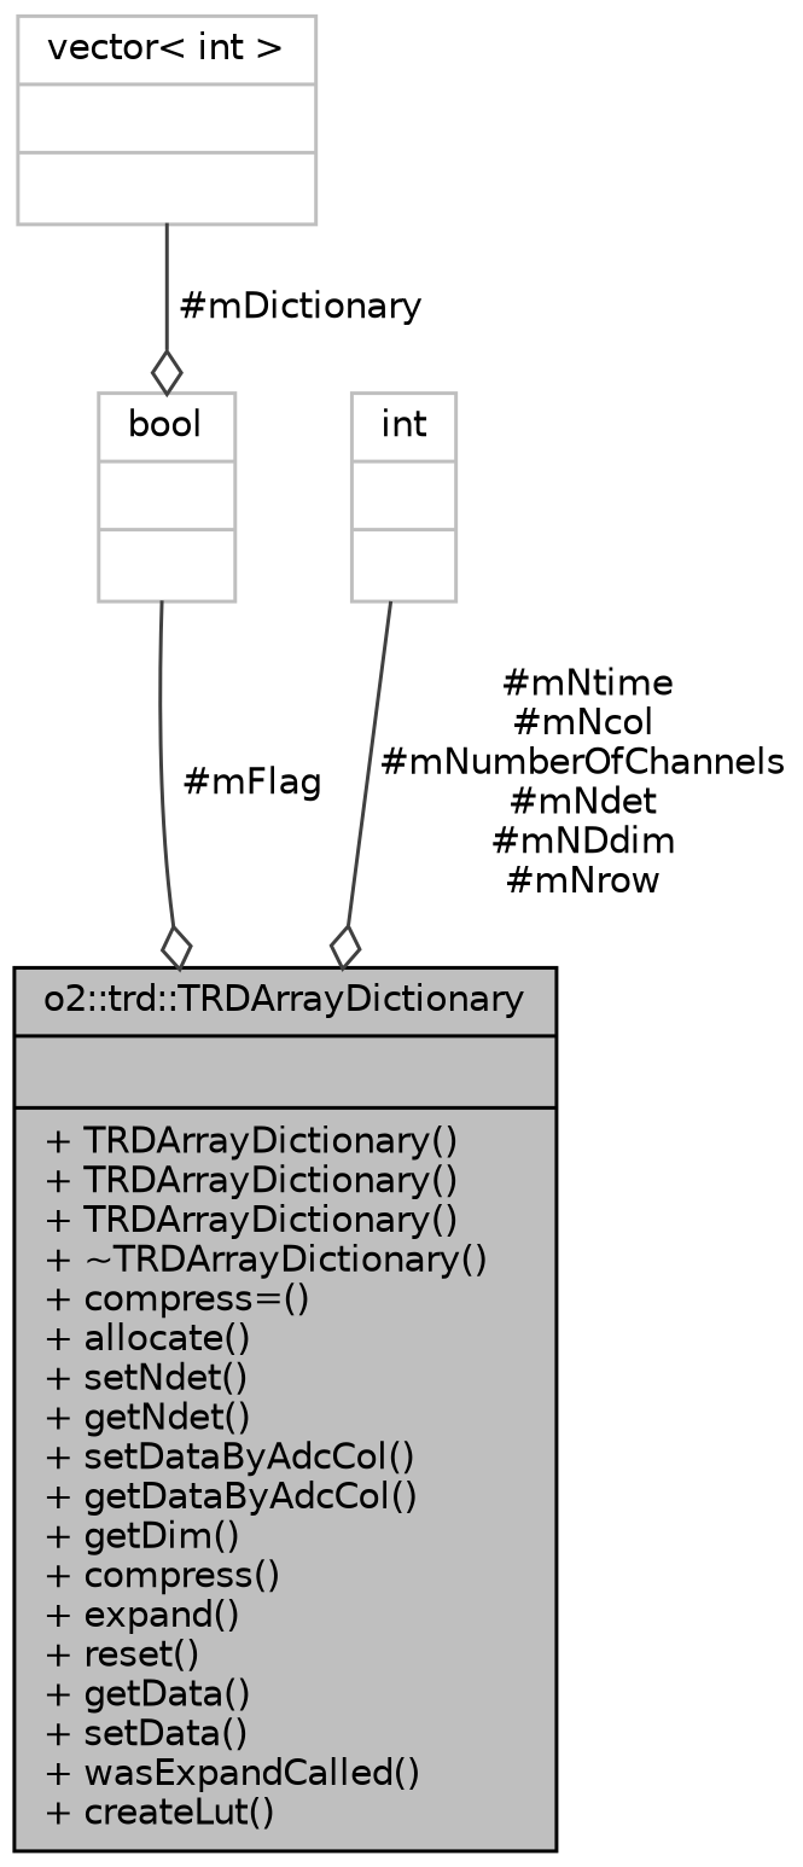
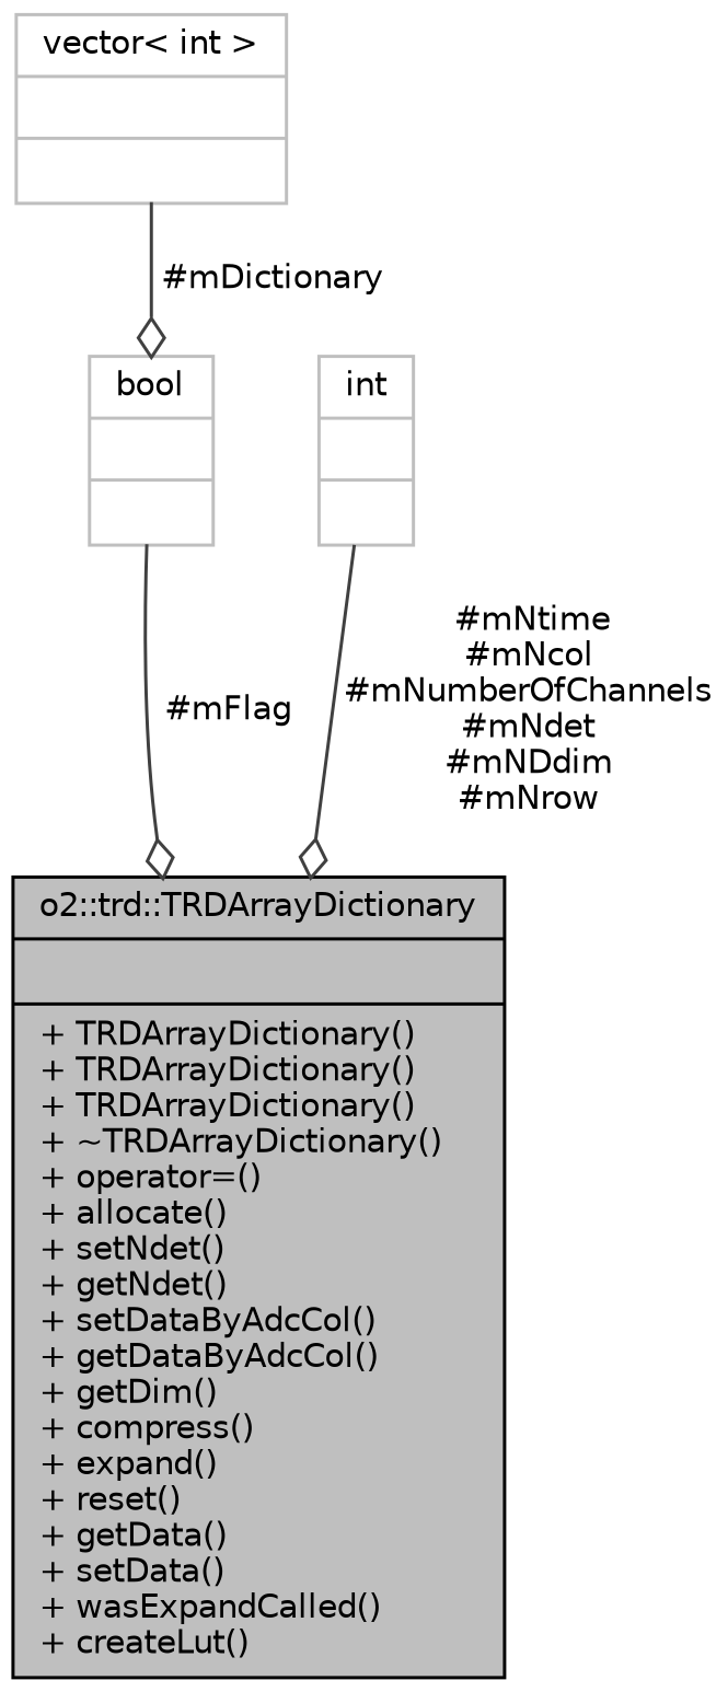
  digraph {
    node [color=grey75 fontname=Helvetica fontsize=10 shape=record]
    edge [arrowhead=odiamond color=grey25 fontname=Helvetica fontsize=10 labelfontname=Helvetica labelfontsize=10 style=solid]
-   n1 [color=black fillcolor=grey75 fontcolor=black height=0.2 label="{o2::trd::TRDArrayDictionary\n||+ TRDArrayDictionary()\l+ TRDArrayDictionary()\l+ TRDArrayDictionary()\l+ ~TRDArrayDictionary()\l+ compress=()\l+ allocate()\l+ setNdet()\l+ getNdet()\l+ setDataByAdcCol()\l+ getDataByAdcCol()\l+ getDim()\l+ compress()\l+ expand()\l+ reset()\l+ getData()\l+ setData()\l+ wasExpandCalled()\l+ createLut()\l}" style=filled width=0.4]
+   n1 [color=black fillcolor=grey75 fontcolor=black height=0.2 label="{o2::trd::TRDArrayDictionary\n||+ TRDArrayDictionary()\l+ TRDArrayDictionary()\l+ TRDArrayDictionary()\l+ ~TRDArrayDictionary()\l+ operator=()\l+ allocate()\l+ setNdet()\l+ getNdet()\l+ setDataByAdcCol()\l+ getDataByAdcCol()\l+ getDim()\l+ compress()\l+ expand()\l+ reset()\l+ getData()\l+ setData()\l+ wasExpandCalled()\l+ createLut()\l}" style=filled width=0.4]
    n2 [height=0.2 label="{vector\< int \>\n||}" width=0.4]
    n3 [height=0.2 label="{bool\n||}" width=0.4]
    n4 [height=0.2 label="{int\n||}" width=0.4]
    n2 -> n3 [label=" #mDictionary"]
    n3 -> n1 [label=" #mFlag"]
    n4 -> n1 [label=" #mNtime\n#mNcol\n#mNumberOfChannels\n#mNdet\n#mNDdim\n#mNrow"]
  }
